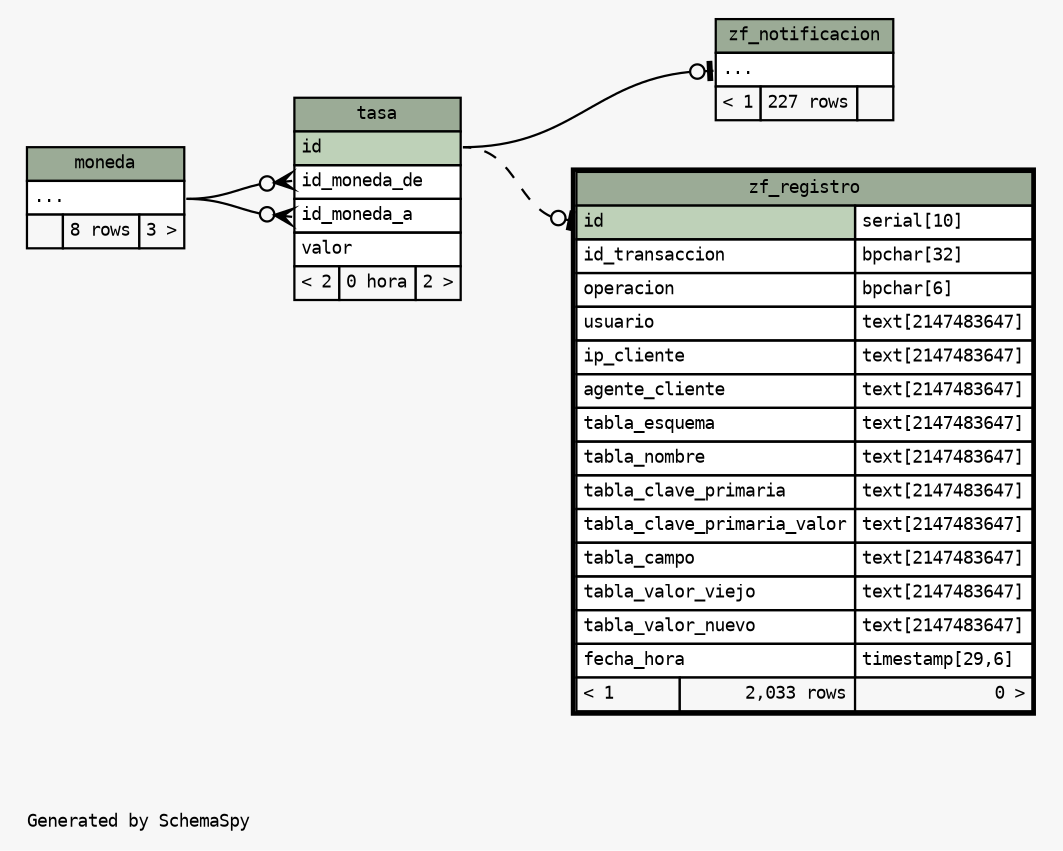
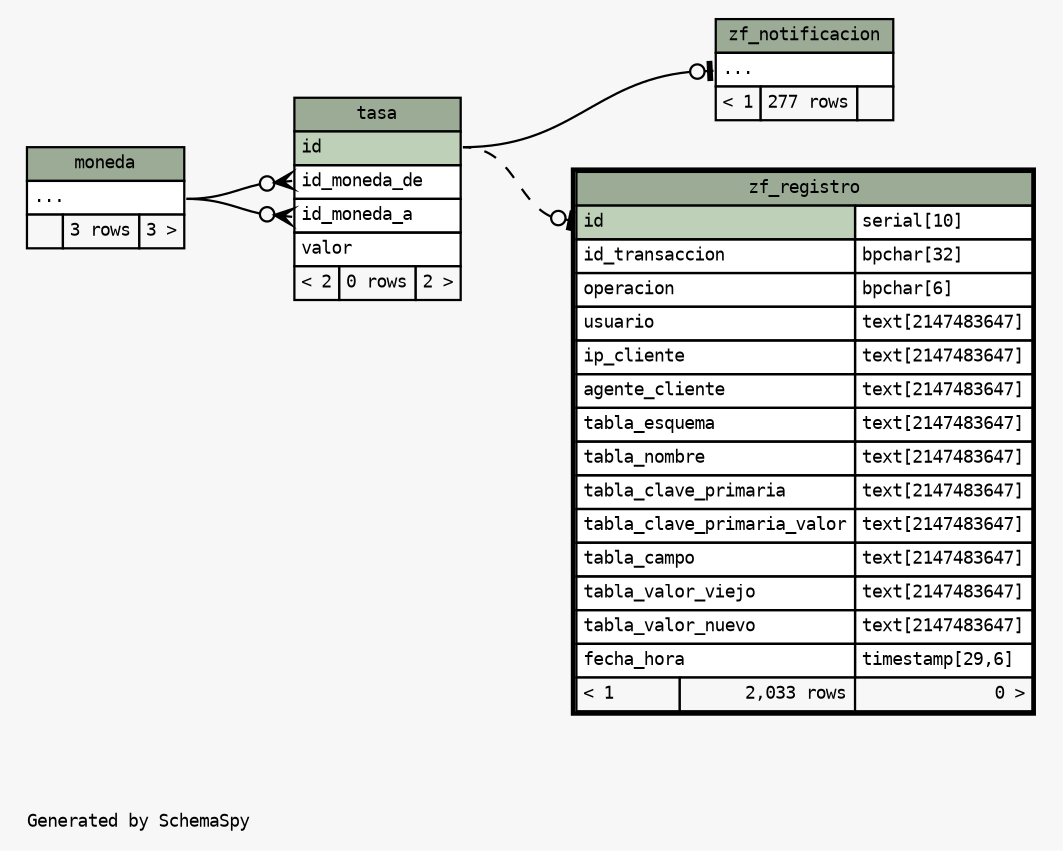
  digraph {
    bgcolor="#f7f7f7"
    fontname=monospace
    fontsize=8
    label="\nGenerated by SchemaSpy"
    labeljust=l
    nodesep=0.18
    rankdir=RL
    ranksep=0.46
    node [fontname=monospace fontsize=8 shape=plaintext]
    edge [arrowhead=none arrowsize=0.8 arrowtail=crowodot dir=back headport="elipses:e"]
-   n1 [label=<     <TABLE BORDER="0" CELLBORDER="1" CELLSPACING="0" BGCOLOR="#ffffff">       <TR><TD COLSPAN="3" BGCOLOR="#9bab96" ALIGN="CENTER">tasa</TD></TR>       <TR><TD PORT="id" COLSPAN="3" BGCOLOR="#bed1b8" ALIGN="LEFT">id</TD></TR>       <TR><TD PORT="id_moneda_de" COLSPAN="3" ALIGN="LEFT">id_moneda_de</TD></TR>       <TR><TD PORT="id_moneda_a" COLSPAN="3" ALIGN="LEFT">id_moneda_a</TD></TR>       <TR><TD PORT="valor" COLSPAN="3" ALIGN="LEFT">valor</TD></TR>       <TR><TD ALIGN="LEFT" BGCOLOR="#f7f7f7">&lt; 2</TD><TD ALIGN="RIGHT" BGCOLOR="#f7f7f7">0 hora</TD><TD ALIGN="RIGHT" BGCOLOR="#f7f7f7">2 &gt;</TD></TR>     </TABLE>>]
-   n2 [label=<     <TABLE BORDER="0" CELLBORDER="1" CELLSPACING="0" BGCOLOR="#ffffff">       <TR><TD COLSPAN="3" BGCOLOR="#9bab96" ALIGN="CENTER">moneda</TD></TR>       <TR><TD PORT="elipses" COLSPAN="3" ALIGN="LEFT">...</TD></TR>       <TR><TD ALIGN="LEFT" BGCOLOR="#f7f7f7">  </TD><TD ALIGN="RIGHT" BGCOLOR="#f7f7f7">8 rows</TD><TD ALIGN="RIGHT" BGCOLOR="#f7f7f7">3 &gt;</TD></TR>     </TABLE>>]
-   n3 [label=<     <TABLE BORDER="0" CELLBORDER="1" CELLSPACING="0" BGCOLOR="#ffffff">       <TR><TD COLSPAN="3" BGCOLOR="#9bab96" ALIGN="CENTER">zf_notificacion</TD></TR>       <TR><TD PORT="elipses" COLSPAN="3" ALIGN="LEFT">...</TD></TR>       <TR><TD ALIGN="LEFT" BGCOLOR="#f7f7f7">&lt; 1</TD><TD ALIGN="RIGHT" BGCOLOR="#f7f7f7">227 rows</TD><TD ALIGN="RIGHT" BGCOLOR="#f7f7f7">  </TD></TR>     </TABLE>>]
+   n1 [label=<     <TABLE BORDER="0" CELLBORDER="1" CELLSPACING="0" BGCOLOR="#ffffff">       <TR><TD COLSPAN="3" BGCOLOR="#9bab96" ALIGN="CENTER">tasa</TD></TR>       <TR><TD PORT="id" COLSPAN="3" BGCOLOR="#bed1b8" ALIGN="LEFT">id</TD></TR>       <TR><TD PORT="id_moneda_de" COLSPAN="3" ALIGN="LEFT">id_moneda_de</TD></TR>       <TR><TD PORT="id_moneda_a" COLSPAN="3" ALIGN="LEFT">id_moneda_a</TD></TR>       <TR><TD PORT="valor" COLSPAN="3" ALIGN="LEFT">valor</TD></TR>       <TR><TD ALIGN="LEFT" BGCOLOR="#f7f7f7">&lt; 2</TD><TD ALIGN="RIGHT" BGCOLOR="#f7f7f7">0 rows</TD><TD ALIGN="RIGHT" BGCOLOR="#f7f7f7">2 &gt;</TD></TR>     </TABLE>>]
+   n2 [label=<     <TABLE BORDER="0" CELLBORDER="1" CELLSPACING="0" BGCOLOR="#ffffff">       <TR><TD COLSPAN="3" BGCOLOR="#9bab96" ALIGN="CENTER">moneda</TD></TR>       <TR><TD PORT="elipses" COLSPAN="3" ALIGN="LEFT">...</TD></TR>       <TR><TD ALIGN="LEFT" BGCOLOR="#f7f7f7">  </TD><TD ALIGN="RIGHT" BGCOLOR="#f7f7f7">3 rows</TD><TD ALIGN="RIGHT" BGCOLOR="#f7f7f7">3 &gt;</TD></TR>     </TABLE>>]
+   n3 [label=<     <TABLE BORDER="0" CELLBORDER="1" CELLSPACING="0" BGCOLOR="#ffffff">       <TR><TD COLSPAN="3" BGCOLOR="#9bab96" ALIGN="CENTER">zf_notificacion</TD></TR>       <TR><TD PORT="elipses" COLSPAN="3" ALIGN="LEFT">...</TD></TR>       <TR><TD ALIGN="LEFT" BGCOLOR="#f7f7f7">&lt; 1</TD><TD ALIGN="RIGHT" BGCOLOR="#f7f7f7">277 rows</TD><TD ALIGN="RIGHT" BGCOLOR="#f7f7f7">  </TD></TR>     </TABLE>>]
    n4 [label=<     <TABLE BORDER="2" CELLBORDER="1" CELLSPACING="0" BGCOLOR="#ffffff">       <TR><TD COLSPAN="3" BGCOLOR="#9bab96" ALIGN="CENTER">zf_registro</TD></TR>       <TR><TD PORT="id" COLSPAN="2" BGCOLOR="#bed1b8" ALIGN="LEFT">id</TD><TD PORT="id.type" ALIGN="LEFT">serial[10]</TD></TR>       <TR><TD PORT="id_transaccion" COLSPAN="2" ALIGN="LEFT">id_transaccion</TD><TD PORT="id_transaccion.type" ALIGN="LEFT">bpchar[32]</TD></TR>       <TR><TD PORT="operacion" COLSPAN="2" ALIGN="LEFT">operacion</TD><TD PORT="operacion.type" ALIGN="LEFT">bpchar[6]</TD></TR>       <TR><TD PORT="usuario" COLSPAN="2" ALIGN="LEFT">usuario</TD><TD PORT="usuario.type" ALIGN="LEFT">text[2147483647]</TD></TR>       <TR><TD PORT="ip_cliente" COLSPAN="2" ALIGN="LEFT">ip_cliente</TD><TD PORT="ip_cliente.type" ALIGN="LEFT">text[2147483647]</TD></TR>       <TR><TD PORT="agente_cliente" COLSPAN="2" ALIGN="LEFT">agente_cliente</TD><TD PORT="agente_cliente.type" ALIGN="LEFT">text[2147483647]</TD></TR>       <TR><TD PORT="tabla_esquema" COLSPAN="2" ALIGN="LEFT">tabla_esquema</TD><TD PORT="tabla_esquema.type" ALIGN="LEFT">text[2147483647]</TD></TR>       <TR><TD PORT="tabla_nombre" COLSPAN="2" ALIGN="LEFT">tabla_nombre</TD><TD PORT="tabla_nombre.type" ALIGN="LEFT">text[2147483647]</TD></TR>       <TR><TD PORT="tabla_clave_primaria" COLSPAN="2" ALIGN="LEFT">tabla_clave_primaria</TD><TD PORT="tabla_clave_primaria.type" ALIGN="LEFT">text[2147483647]</TD></TR>       <TR><TD PORT="tabla_clave_primaria_valor" COLSPAN="2" ALIGN="LEFT">tabla_clave_primaria_valor</TD><TD PORT="tabla_clave_primaria_valor.type" ALIGN="LEFT">text[2147483647]</TD></TR>       <TR><TD PORT="tabla_campo" COLSPAN="2" ALIGN="LEFT">tabla_campo</TD><TD PORT="tabla_campo.type" ALIGN="LEFT">text[2147483647]</TD></TR>       <TR><TD PORT="tabla_valor_viejo" COLSPAN="2" ALIGN="LEFT">tabla_valor_viejo</TD><TD PORT="tabla_valor_viejo.type" ALIGN="LEFT">text[2147483647]</TD></TR>       <TR><TD PORT="tabla_valor_nuevo" COLSPAN="2" ALIGN="LEFT">tabla_valor_nuevo</TD><TD PORT="tabla_valor_nuevo.type" ALIGN="LEFT">text[2147483647]</TD></TR>       <TR><TD PORT="fecha_hora" COLSPAN="2" ALIGN="LEFT">fecha_hora</TD><TD PORT="fecha_hora.type" ALIGN="LEFT">timestamp[29,6]</TD></TR>       <TR><TD ALIGN="LEFT" BGCOLOR="#f7f7f7">&lt; 1</TD><TD ALIGN="RIGHT" BGCOLOR="#f7f7f7">2,033 rows</TD><TD ALIGN="RIGHT" BGCOLOR="#f7f7f7">0 &gt;</TD></TR>     </TABLE>>]
    n1 -> n2 [tailport="id_moneda_a:w"]
    n1 -> n2 [tailport="id_moneda_de:w"]
    n3 -> n1 [arrowtail=teeodot headport="id:e" style=solid tailport="elipses:w"]
    n4 -> n1 [arrowtail=teeodot headport="id:e" style=dashed tailport="id:w"]
  }
